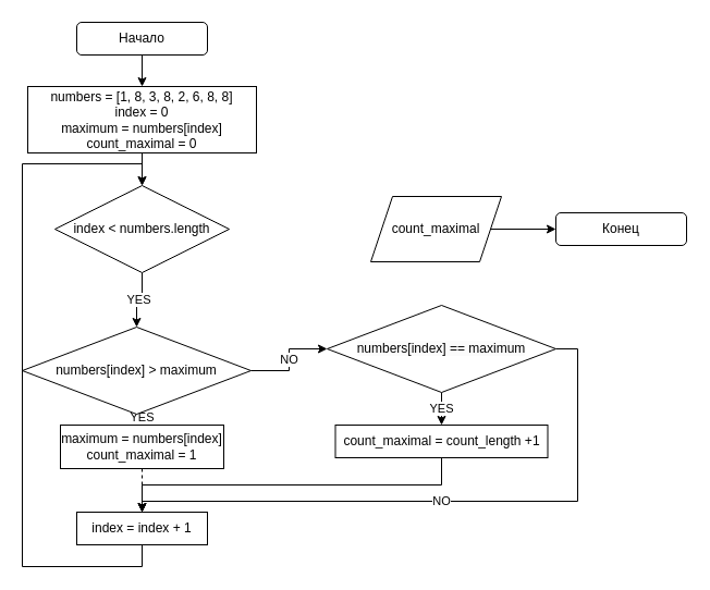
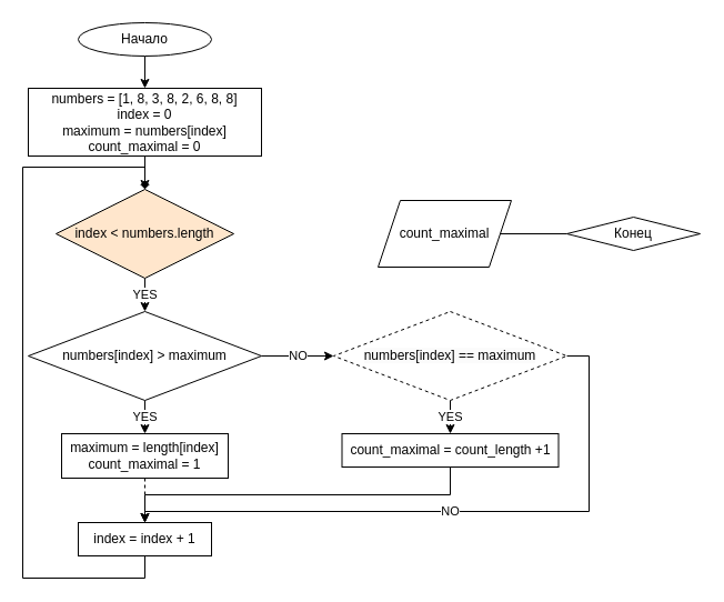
  <mxCell id="0" />
  <mxCell id="1" parent="0" />
  <mxCell id="2" style="edgeStyle=orthogonalEdgeStyle;rounded=0;orthogonalLoop=1;jettySize=auto;html=1;exitX=0.5;exitY=1;exitDx=0;exitDy=0;entryX=0.5;entryY=0;entryDx=0;entryDy=0;" parent="1" source="3" target="6" edge="1"><mxGeometry relative="1" as="geometry" /></mxCell>
- <mxCell id="3" value="Начало" style="rounded=1;whiteSpace=wrap;html=1;" parent="1" vertex="1"><mxGeometry x="70" y="20" width="120" height="30" as="geometry" /></mxCell>
- <mxCell id="4" value="Конец" style="rounded=1;whiteSpace=wrap;html=1;" parent="1" vertex="1"><mxGeometry x="510" y="195" width="120" height="30" as="geometry" /></mxCell>
+ <mxCell id="3" value="Начало" style="ellipse;whiteSpace=wrap;html=1;" parent="1" vertex="1"><mxGeometry x="70" y="20" width="120" height="30" as="geometry" /></mxCell>
+ <mxCell id="4" value="Конец" style="rhombus;whiteSpace=wrap;html=1;" parent="1" vertex="1"><mxGeometry x="510" y="195" width="120" height="30" as="geometry" /></mxCell>
  <mxCell id="5" style="edgeStyle=orthogonalEdgeStyle;rounded=0;orthogonalLoop=1;jettySize=auto;html=1;exitX=0.5;exitY=1;exitDx=0;exitDy=0;entryX=0.5;entryY=0;entryDx=0;entryDy=0;" parent="1" source="6" target="8" edge="1"><mxGeometry relative="1" as="geometry" /></mxCell>
  <mxCell id="6" value="numbers = [1, 8, 3, 8, 2, 6, 8, 8]&lt;br&gt;index = 0&lt;br&gt;maximum = numbers[index]&lt;br&gt;count_maximal = 0" style="rounded=0;whiteSpace=wrap;html=1;" parent="1" vertex="1"><mxGeometry x="25" y="79" width="210" height="61" as="geometry" /></mxCell>
  <mxCell id="7" value="YES" style="edgeStyle=orthogonalEdgeStyle;rounded=0;orthogonalLoop=1;jettySize=auto;html=1;exitX=0.5;exitY=1;exitDx=0;exitDy=0;entryX=0.5;entryY=0;entryDx=0;entryDy=0;" parent="1" source="8" target="11" edge="1"><mxGeometry relative="1" as="geometry" /></mxCell>
- <mxCell id="8" value="index &amp;lt; numbers.length" style="rhombus;whiteSpace=wrap;html=1;" parent="1" vertex="1"><mxGeometry x="50" y="170" width="160" height="80" as="geometry" /></mxCell>
+ <mxCell id="8" value="index &amp;lt; numbers.length" style="rhombus;whiteSpace=wrap;html=1;fillColor=#ffe6cc;" parent="1" vertex="1"><mxGeometry x="50" y="170" width="160" height="80" as="geometry" /></mxCell>
  <mxCell id="9" value="YES" style="edgeStyle=orthogonalEdgeStyle;rounded=0;orthogonalLoop=1;jettySize=auto;html=1;exitX=0.5;exitY=1;exitDx=0;exitDy=0;entryX=0.5;entryY=0;entryDx=0;entryDy=0;" parent="1" source="11" target="13" edge="1"><mxGeometry relative="1" as="geometry" /></mxCell>
  <mxCell id="10" value="NO" style="edgeStyle=orthogonalEdgeStyle;rounded=0;orthogonalLoop=1;jettySize=auto;html=1;exitX=1;exitY=0.5;exitDx=0;exitDy=0;entryX=0;entryY=0.5;entryDx=0;entryDy=0;" parent="1" source="11" target="16" edge="1"><mxGeometry relative="1" as="geometry" /></mxCell>
- <mxCell id="11" value="numbers[index] &amp;gt; maximum" style="rhombus;whiteSpace=wrap;html=1;" parent="1" vertex="1"><mxGeometry x="20" y="300" width="210" height="80" as="geometry" /></mxCell>
+ <mxCell id="11" value="numbers[index] &amp;gt; maximum" style="rhombus;whiteSpace=wrap;html=1;" parent="1" vertex="1"><mxGeometry x="25" y="280" width="210" height="80" as="geometry" /></mxCell>
  <mxCell id="12" style="edgeStyle=orthogonalEdgeStyle;rounded=0;orthogonalLoop=1;jettySize=auto;html=1;exitX=0.5;exitY=1;exitDx=0;exitDy=0;entryX=0.5;entryY=0;entryDx=0;entryDy=0;dashed=1;" parent="1" source="13" target="22" edge="1"><mxGeometry relative="1" as="geometry" /></mxCell>
- <mxCell id="13" value="maximum = numbers[index]&lt;br&gt;count_maximal = 1" style="rounded=0;whiteSpace=wrap;html=1;" parent="1" vertex="1"><mxGeometry x="55" y="390" width="150" height="40" as="geometry" /></mxCell>
+ <mxCell id="13" value="maximum = length[index]&lt;br&gt;count_maximal = 1" style="rounded=0;whiteSpace=wrap;html=1;" parent="1" vertex="1"><mxGeometry x="55" y="390" width="150" height="40" as="geometry" /></mxCell>
  <mxCell id="14" value="YES" style="edgeStyle=orthogonalEdgeStyle;rounded=0;orthogonalLoop=1;jettySize=auto;html=1;exitX=0.5;exitY=1;exitDx=0;exitDy=0;entryX=0.5;entryY=0;entryDx=0;entryDy=0;" parent="1" source="16" target="20" edge="1"><mxGeometry relative="1" as="geometry" /></mxCell>
  <mxCell id="15" value="NO" style="edgeStyle=orthogonalEdgeStyle;rounded=0;orthogonalLoop=1;jettySize=auto;html=1;exitX=1;exitY=0.5;exitDx=0;exitDy=0;entryX=0.5;entryY=0;entryDx=0;entryDy=0;" edge="1" parent="1" source="16" target="22"><mxGeometry relative="1" as="geometry"><Array as="points"><mxPoint x="530" y="320" /><mxPoint x="530" y="460" /><mxPoint x="130" y="460" /></Array></mxGeometry></mxCell>
- <mxCell id="16" value="&lt;span style=&quot;color: rgb(0, 0, 0); font-family: Helvetica; font-size: 12px; font-style: normal; font-variant-ligatures: normal; font-variant-caps: normal; font-weight: 400; letter-spacing: normal; orphans: 2; text-align: center; text-indent: 0px; text-transform: none; widows: 2; word-spacing: 0px; -webkit-text-stroke-width: 0px; background-color: rgb(251, 251, 251); text-decoration-thickness: initial; text-decoration-style: initial; text-decoration-color: initial; float: none; display: inline !important;&quot;&gt;numbers[index] == maximum&lt;/span&gt;" style="rhombus;whiteSpace=wrap;html=1;" parent="1" vertex="1"><mxGeometry x="300" y="280" width="210" height="80" as="geometry" /></mxCell>
- <mxCell id="17" style="edgeStyle=orthogonalEdgeStyle;rounded=0;orthogonalLoop=1;jettySize=auto;html=1;exitX=1;exitY=0.5;exitDx=0;exitDy=0;entryX=0;entryY=0.5;entryDx=0;entryDy=0;" parent="1" source="18" target="4" edge="1"><mxGeometry relative="1" as="geometry" /></mxCell>
+ <mxCell id="16" value="&lt;span style=&quot;color: rgb(0, 0, 0); font-family: Helvetica; font-size: 12px; font-style: normal; font-variant-ligatures: normal; font-variant-caps: normal; font-weight: 400; letter-spacing: normal; orphans: 2; text-align: center; text-indent: 0px; text-transform: none; widows: 2; word-spacing: 0px; -webkit-text-stroke-width: 0px; background-color: rgb(251, 251, 251); text-decoration-thickness: initial; text-decoration-style: initial; text-decoration-color: initial; float: none; display: inline !important;&quot;&gt;numbers[index] == maximum&lt;/span&gt;" style="rhombus;whiteSpace=wrap;html=1;dashed=1;" parent="1" vertex="1"><mxGeometry x="300" y="280" width="210" height="80" as="geometry" /></mxCell>
+ <mxCell id="17" style="edgeStyle=orthogonalEdgeStyle;rounded=0;orthogonalLoop=1;jettySize=auto;html=1;exitX=1;exitY=0.5;exitDx=0;exitDy=0;entryX=0;entryY=0.5;entryDx=0;entryDy=0;endArrow=none;" parent="1" source="18" target="4" edge="1"><mxGeometry relative="1" as="geometry" /></mxCell>
  <mxCell id="18" value="count_maximal" style="shape=parallelogram;perimeter=parallelogramPerimeter;whiteSpace=wrap;html=1;fixedSize=1;" parent="1" vertex="1"><mxGeometry x="340" y="180" width="120" height="60" as="geometry" /></mxCell>
  <mxCell id="19" style="edgeStyle=orthogonalEdgeStyle;rounded=0;orthogonalLoop=1;jettySize=auto;html=1;exitX=0.5;exitY=1;exitDx=0;exitDy=0;entryX=0.5;entryY=0;entryDx=0;entryDy=0;" parent="1" source="20" target="22" edge="1"><mxGeometry relative="1" as="geometry" /></mxCell>
  <mxCell id="20" value="count_maximal = count_length +1" style="rounded=0;whiteSpace=wrap;html=1;" parent="1" vertex="1"><mxGeometry x="307.5" y="390" width="195" height="30" as="geometry" /></mxCell>
- <mxCell id="21" style="edgeStyle=orthogonalEdgeStyle;rounded=0;orthogonalLoop=1;jettySize=auto;html=1;exitX=0.5;exitY=1;exitDx=0;exitDy=0;entryX=0.5;entryY=0;entryDx=0;entryDy=0;" parent="1" source="22" target="8" edge="1"><mxGeometry relative="1" as="geometry"><Array as="points"><mxPoint x="130" y="520" /><mxPoint x="20" y="520" /><mxPoint x="20" y="150" /><mxPoint x="130" y="150" /></Array></mxGeometry></mxCell>
+ <mxCell id="21" style="edgeStyle=orthogonalEdgeStyle;rounded=0;orthogonalLoop=1;jettySize=auto;html=1;exitX=0.5;exitY=1;exitDx=0;exitDy=0;entryX=0.5;entryY=0;entryDx=0;entryDy=0;endArrow=diamond;" parent="1" source="22" target="8" edge="1"><mxGeometry relative="1" as="geometry"><Array as="points"><mxPoint x="130" y="520" /><mxPoint x="20" y="520" /><mxPoint x="20" y="150" /><mxPoint x="130" y="150" /></Array></mxGeometry></mxCell>
  <mxCell id="22" value="index = index + 1" style="rounded=0;whiteSpace=wrap;html=1;" parent="1" vertex="1"><mxGeometry x="70" y="470" width="120" height="30" as="geometry" /></mxCell>
